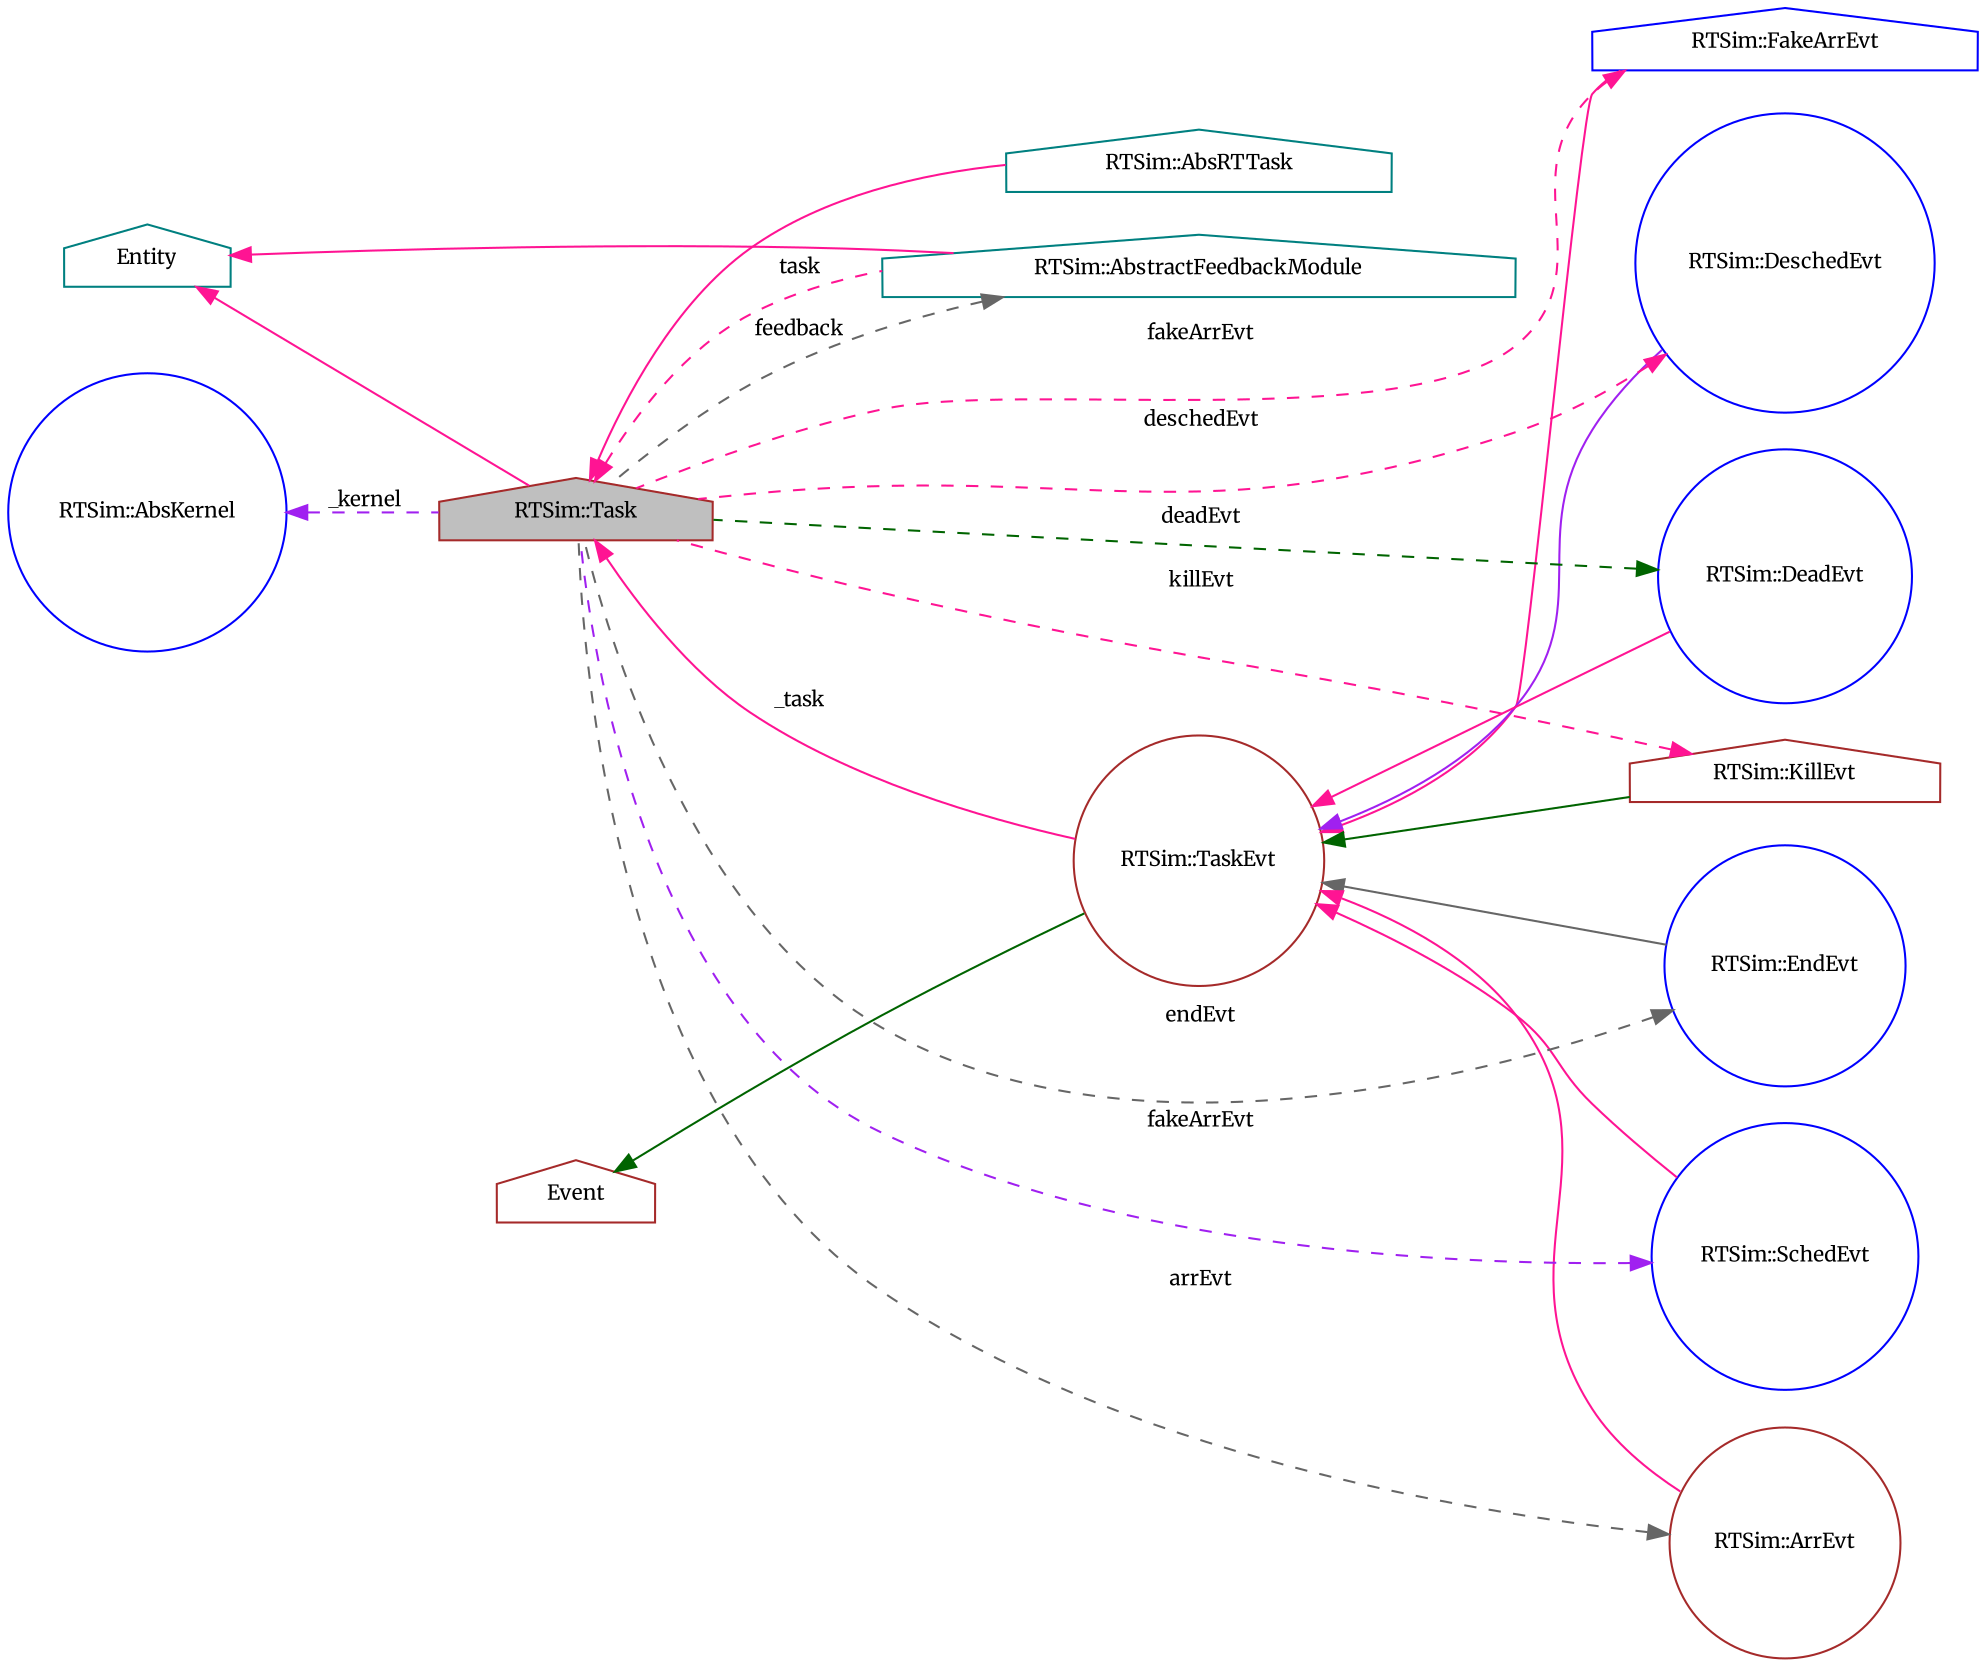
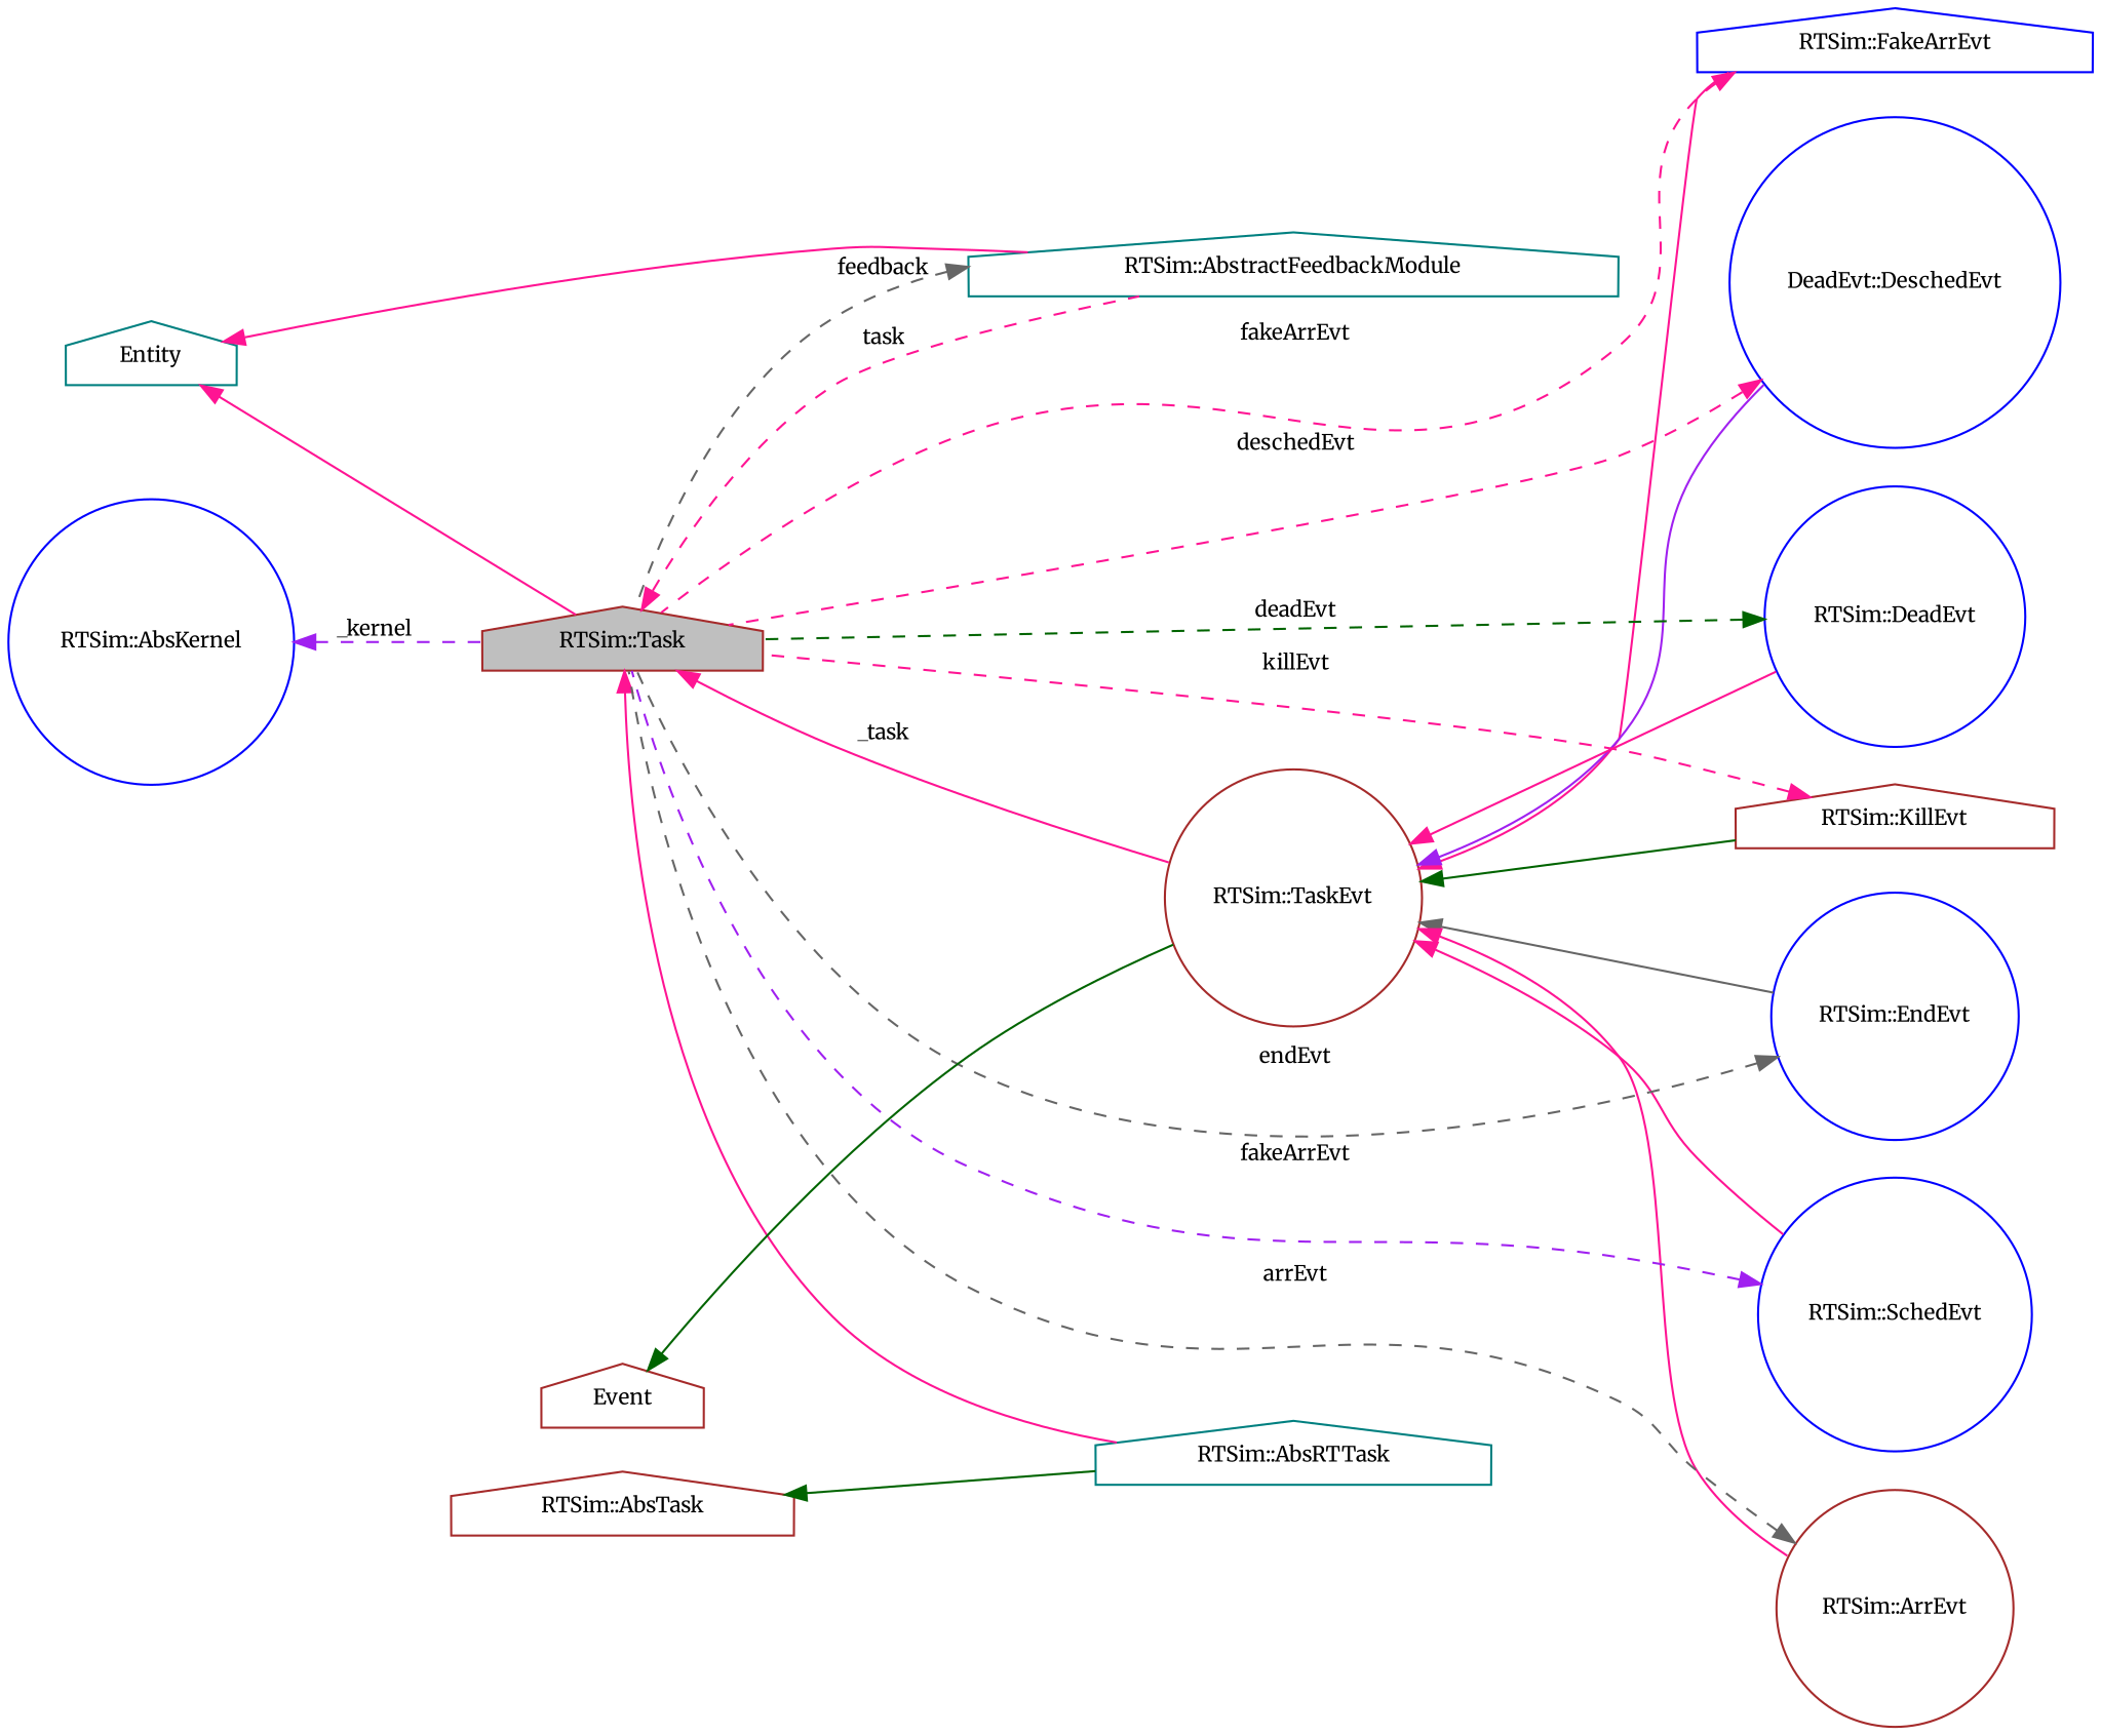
  digraph {
    fontname=Merriweather
    rankdir=LR
    node [color=brown fillcolor=white fontname=Merriweather fontsize=10 shape=house style=filled]
    edge [color=deeppink dir=back fontname=Merriweather fontsize=10 labelfontname=Helvetica labelfontsize=10 style=solid]
    n1 [fillcolor=grey75 fontcolor=black height=0.2 label="RTSim::Task" width=0.4]
    n2 [height=0.2 label="RTSim::TaskEvt" shape=circle width=0.4]
    n3 [color=teal height=0.2 label="RTSim::AbstractFeedbackModule" width=0.4]
    n4 [color=teal height=0.2 label="RTSim::AbsRTTask" width=0.4]
    n5 [color=blue height=0.2 label="RTSim::FakeArrEvt" width=0.4]
-   n6 [color=blue height=0.2 label="RTSim::DeschedEvt" shape=circle width=0.4]
+   n6 [color=blue height=0.2 label="DeadEvt::DeschedEvt" shape=circle width=0.4]
    n7 [color=blue height=0.2 label="RTSim::DeadEvt" shape=circle width=0.4]
    n8 [height=0.2 label="RTSim::KillEvt" width=0.4]
    n9 [color=blue height=0.2 label="RTSim::EndEvt" shape=circle width=0.4]
    n10 [color=blue height=0.2 label="RTSim::SchedEvt" shape=circle width=0.4]
    n11 [height=0.2 label="RTSim::ArrEvt" shape=circle width=0.4]
    n12 [color=teal height=0.2 label=Entity width=0.4]
+   n13 [height=0.2 label="RTSim::AbsTask" width=0.4]
    n14 [height=0.2 label=Event width=0.4]
    n15 [color=blue height=0.2 label="RTSim::AbsKernel" shape=circle width=0.4]
    n1 -> n2 [label=" _task"]
    n1 -> n3 [label=" task" style=dashed]
    n1 -> n4
    n2 -> n5
    n2 -> n6 [color=purple]
    n2 -> n7
    n2 -> n8 [color=darkgreen]
    n2 -> n9 [color=gray40]
    n2 -> n10
    n2 -> n11
    n3 -> n1 [color=gray40 label=" feedback" style=dashed]
    n5 -> n1 [label=" fakeArrEvt" style=dashed]
    n6 -> n1 [label=" deschedEvt" style=dashed]
    n7 -> n1 [color=darkgreen label=" deadEvt" style=dashed]
    n8 -> n1 [label=" killEvt" style=dashed]
    n9 -> n1 [color=gray40 label=" endEvt" style=dashed]
    n10 -> n1 [color=purple label=" fakeArrEvt" style=dashed]
    n11 -> n1 [color=gray40 label=" arrEvt" style=dashed]
    n12 -> n1
    n12 -> n3
+   n13 -> n4 [color=darkgreen]
    n14 -> n2 [color=darkgreen]
    n15 -> n1 [color=purple label=" _kernel" style=dashed]
  }
